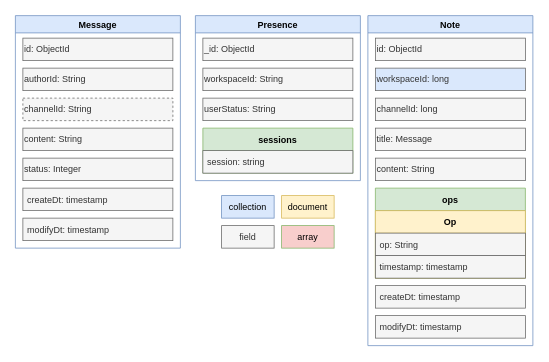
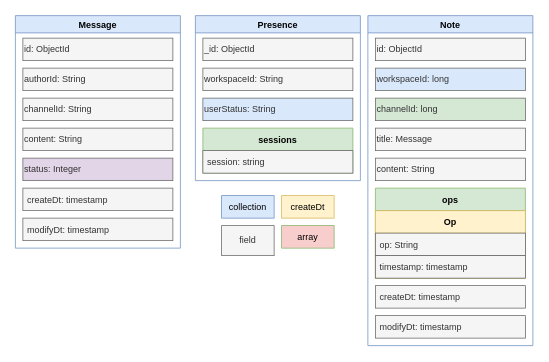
  <mxCell id="0" />
  <mxCell id="1" parent="0" />
  <mxCell id="2" value="Message" style="swimlane;shadow=0;strokeColor=#6c8ebf;fillColor=#dae8fc;" parent="1" vertex="1"><mxGeometry x="20" y="20" width="220" height="310" as="geometry" /></mxCell>
- <mxCell id="3" value="&lt;div&gt;&lt;span&gt;status: Integer&lt;/span&gt;&lt;/div&gt;" style="rounded=0;whiteSpace=wrap;html=1;shadow=0;fontSize=12;strokeColor=#666666;align=left;fillColor=#f5f5f5;fontColor=#333333;" parent="2" vertex="1"><mxGeometry x="10" y="190" width="200" height="30" as="geometry" /></mxCell>
+ <mxCell id="3" value="&lt;div&gt;&lt;span&gt;status: Integer&lt;/span&gt;&lt;/div&gt;" style="rounded=0;whiteSpace=wrap;html=1;shadow=0;fontSize=12;strokeColor=#666666;align=left;fillColor=#e1d5e7;fontColor=#333333;" parent="2" vertex="1"><mxGeometry x="10" y="190" width="200" height="30" as="geometry" /></mxCell>
  <mxCell id="4" value="&lt;div&gt;&lt;span&gt;id: ObjectId&lt;/span&gt;&lt;/div&gt;" style="rounded=0;whiteSpace=wrap;html=1;shadow=0;fontSize=12;strokeColor=#666666;align=left;fillColor=#f5f5f5;fontColor=#333333;" vertex="1" parent="2"><mxGeometry x="10" y="30" width="200" height="30" as="geometry" /></mxCell>
  <mxCell id="5" value="&lt;div&gt;&lt;span&gt;authorId: String&lt;/span&gt;&lt;/div&gt;" style="rounded=0;whiteSpace=wrap;html=1;shadow=0;fontSize=12;strokeColor=#666666;align=left;fillColor=#f5f5f5;fontColor=#333333;" vertex="1" parent="2"><mxGeometry x="10" y="70" width="200" height="30" as="geometry" /></mxCell>
- <mxCell id="6" value="&lt;div&gt;&lt;span&gt;channelId: String&lt;/span&gt;&lt;/div&gt;" style="rounded=0;whiteSpace=wrap;html=1;shadow=0;fontSize=12;strokeColor=#666666;align=left;fillColor=#f5f5f5;fontColor=#333333;dashed=1;" vertex="1" parent="2"><mxGeometry x="10" y="110" width="200" height="30" as="geometry" /></mxCell>
+ <mxCell id="6" value="&lt;div&gt;&lt;span&gt;channelId: String&lt;/span&gt;&lt;/div&gt;" style="rounded=0;whiteSpace=wrap;html=1;shadow=0;fontSize=12;strokeColor=#666666;align=left;fillColor=#f5f5f5;fontColor=#333333;" vertex="1" parent="2"><mxGeometry x="10" y="110" width="200" height="30" as="geometry" /></mxCell>
  <mxCell id="7" value="content: String" style="rounded=0;whiteSpace=wrap;html=1;shadow=0;fontSize=12;strokeColor=#666666;align=left;fillColor=#f5f5f5;fontColor=#333333;" vertex="1" parent="2"><mxGeometry x="10" y="150" width="200" height="30" as="geometry" /></mxCell>
  <mxCell id="8" value="createDt: timestamp" style="text;strokeColor=#666666;fillColor=#f5f5f5;align=left;verticalAlign=middle;spacingLeft=4;spacingRight=4;overflow=hidden;points=[[0,0.5],[1,0.5]];portConstraint=eastwest;rotatable=0;shadow=0;fontColor=#333333;" vertex="1" parent="2"><mxGeometry x="10" y="230" width="200" height="30" as="geometry" /></mxCell>
  <mxCell id="9" value="modifyDt: timestamp" style="text;strokeColor=#666666;fillColor=#f5f5f5;align=left;verticalAlign=middle;spacingLeft=4;spacingRight=4;overflow=hidden;points=[[0,0.5],[1,0.5]];portConstraint=eastwest;rotatable=0;shadow=0;fontColor=#333333;" vertex="1" parent="2"><mxGeometry x="10" y="270" width="200" height="30" as="geometry" /></mxCell>
- <mxCell id="10" value="document" style="rounded=0;whiteSpace=wrap;html=1;shadow=0;fontSize=12;strokeColor=#d6b656;align=center;fillColor=#fff2cc;" parent="1" vertex="1"><mxGeometry x="375" y="260" width="70" height="30" as="geometry" /></mxCell>
- <mxCell id="11" value="field" style="rounded=0;whiteSpace=wrap;html=1;shadow=0;fontSize=12;strokeColor=#666666;align=center;fillColor=#f5f5f5;fontColor=#333333;" parent="1" vertex="1"><mxGeometry x="295" y="300" width="70" height="30" as="geometry" /></mxCell>
+ <mxCell id="10" value="createDt" style="rounded=0;whiteSpace=wrap;html=1;shadow=0;fontSize=12;strokeColor=#d6b656;align=center;fillColor=#fff2cc;" parent="1" vertex="1"><mxGeometry x="375" y="260" width="70" height="30" as="geometry" /></mxCell>
+ <mxCell id="11" value="field" style="rounded=0;whiteSpace=wrap;html=1;shadow=0;fontSize=12;strokeColor=#666666;align=center;fillColor=#f5f5f5;fontColor=#333333;" parent="1" vertex="1"><mxGeometry x="295" y="300" width="70" height="40" as="geometry" /></mxCell>
  <mxCell id="12" value="array" style="rounded=0;whiteSpace=wrap;html=1;shadow=0;fontSize=12;strokeColor=#82b366;align=center;fillColor=#f8cecc;" parent="1" vertex="1"><mxGeometry x="375" y="300" width="70" height="30" as="geometry" /></mxCell>
  <mxCell id="13" value="collection" style="rounded=0;whiteSpace=wrap;html=1;shadow=0;fontSize=12;strokeColor=#6c8ebf;align=center;fillColor=#dae8fc;" parent="1" vertex="1"><mxGeometry x="295" y="260" width="70" height="30" as="geometry" /></mxCell>
  <mxCell id="14" value="Presence" style="swimlane;shadow=0;strokeColor=#6c8ebf;fillColor=#dae8fc;" parent="1" vertex="1"><mxGeometry x="260" y="20" width="220" height="220" as="geometry" /></mxCell>
  <mxCell id="15" value="&lt;div&gt;&lt;span&gt;_id: ObjectId&lt;/span&gt;&lt;/div&gt;" style="rounded=0;whiteSpace=wrap;html=1;shadow=0;fontSize=12;strokeColor=#666666;align=left;fillColor=#f5f5f5;fontColor=#333333;" vertex="1" parent="14"><mxGeometry x="10" y="30" width="200" height="30" as="geometry" /></mxCell>
  <mxCell id="16" value="&lt;div&gt;&lt;span&gt;workspaceId: String&lt;/span&gt;&lt;/div&gt;" style="rounded=0;whiteSpace=wrap;html=1;shadow=0;fontSize=12;strokeColor=#666666;align=left;fillColor=#f5f5f5;fontColor=#333333;" vertex="1" parent="14"><mxGeometry x="10" y="70" width="200" height="30" as="geometry" /></mxCell>
- <mxCell id="17" value="&lt;div&gt;&lt;span&gt;userStatus: String&lt;/span&gt;&lt;/div&gt;" style="rounded=0;whiteSpace=wrap;html=1;shadow=0;fontSize=12;strokeColor=#666666;align=left;fillColor=#f5f5f5;fontColor=#333333;" vertex="1" parent="14"><mxGeometry x="10" y="110" width="200" height="30" as="geometry" /></mxCell>
+ <mxCell id="17" value="&lt;div&gt;&lt;span&gt;userStatus: String&lt;/span&gt;&lt;/div&gt;" style="rounded=0;whiteSpace=wrap;html=1;shadow=0;fontSize=12;strokeColor=#666666;align=left;fillColor=#dae8fc;fontColor=#333333;" vertex="1" parent="14"><mxGeometry x="10" y="110" width="200" height="30" as="geometry" /></mxCell>
  <mxCell id="18" value="sessions" style="swimlane;fontStyle=1;childLayout=stackLayout;horizontal=1;startSize=30;horizontalStack=0;resizeParent=1;resizeParentMax=0;resizeLast=0;collapsible=1;marginBottom=0;shadow=0;strokeColor=#82b366;fillColor=#d5e8d4;" parent="14" vertex="1"><mxGeometry x="10" y="150" width="200" height="60" as="geometry" /></mxCell>
  <mxCell id="19" value="session: string" style="text;strokeColor=#666666;fillColor=#f5f5f5;align=left;verticalAlign=middle;spacingLeft=4;spacingRight=4;overflow=hidden;points=[[0,0.5],[1,0.5]];portConstraint=eastwest;rotatable=0;shadow=0;fontColor=#333333;" parent="18" vertex="1"><mxGeometry y="30" width="200" height="30" as="geometry" /></mxCell>
  <mxCell id="20" value="Note" style="swimlane;shadow=0;strokeColor=#6c8ebf;fillColor=#dae8fc;" parent="1" vertex="1"><mxGeometry x="490" y="20" width="220" height="440" as="geometry" /></mxCell>
  <mxCell id="21" value="&lt;div&gt;&lt;span&gt;id: ObjectId&lt;/span&gt;&lt;/div&gt;" style="rounded=0;whiteSpace=wrap;html=1;shadow=0;fontSize=12;strokeColor=#666666;align=left;fillColor=#f5f5f5;fontColor=#333333;" parent="20" vertex="1"><mxGeometry x="10" y="30" width="200" height="30" as="geometry" /></mxCell>
  <mxCell id="22" value="&lt;div&gt;&lt;span&gt;workspaceId: long&lt;/span&gt;&lt;/div&gt;" style="rounded=0;whiteSpace=wrap;html=1;shadow=0;fontSize=12;strokeColor=#666666;align=left;fillColor=#dae8fc;fontColor=#333333;" parent="20" vertex="1"><mxGeometry x="10" y="70" width="200" height="30" as="geometry" /></mxCell>
- <mxCell id="23" value="&lt;div&gt;&lt;span&gt;channelId: long&lt;/span&gt;&lt;/div&gt;" style="rounded=0;whiteSpace=wrap;html=1;shadow=0;fontSize=12;strokeColor=#666666;align=left;fillColor=#f5f5f5;fontColor=#333333;" parent="20" vertex="1"><mxGeometry x="10" y="110" width="200" height="30" as="geometry" /></mxCell>
+ <mxCell id="23" value="&lt;div&gt;&lt;span&gt;channelId: long&lt;/span&gt;&lt;/div&gt;" style="rounded=0;whiteSpace=wrap;html=1;shadow=0;fontSize=12;strokeColor=#666666;align=left;fillColor=#d5e8d4;fontColor=#333333;" parent="20" vertex="1"><mxGeometry x="10" y="110" width="200" height="30" as="geometry" /></mxCell>
  <mxCell id="24" value="&lt;div&gt;&lt;span&gt;title: Message&lt;/span&gt;&lt;/div&gt;" style="rounded=0;whiteSpace=wrap;html=1;shadow=0;fontSize=12;strokeColor=#666666;align=left;fillColor=#f5f5f5;fontColor=#333333;" vertex="1" parent="20"><mxGeometry x="10" y="150" width="200" height="30" as="geometry" /></mxCell>
  <mxCell id="25" value="&lt;div&gt;&lt;span&gt;content: String&lt;/span&gt;&lt;/div&gt;" style="rounded=0;whiteSpace=wrap;html=1;shadow=0;fontSize=12;strokeColor=#666666;align=left;fillColor=#f5f5f5;fontColor=#333333;" vertex="1" parent="20"><mxGeometry x="10" y="190" width="200" height="30" as="geometry" /></mxCell>
  <mxCell id="26" value="ops" style="swimlane;fontStyle=1;childLayout=stackLayout;horizontal=1;startSize=30;horizontalStack=0;resizeParent=1;resizeParentMax=0;resizeLast=0;collapsible=1;marginBottom=0;shadow=0;strokeColor=#82b366;fillColor=#d5e8d4;" vertex="1" parent="20"><mxGeometry x="10" y="230" width="200" height="120" as="geometry" /></mxCell>
  <mxCell id="27" value="Op" style="swimlane;fontStyle=1;childLayout=stackLayout;horizontal=1;startSize=30;horizontalStack=0;resizeParent=1;resizeParentMax=0;resizeLast=0;collapsible=1;marginBottom=0;shadow=0;strokeColor=#d6b656;fillColor=#fff2cc;" vertex="1" parent="26"><mxGeometry y="30" width="200" height="90" as="geometry" /></mxCell>
  <mxCell id="28" value="op: String" style="text;strokeColor=#666666;fillColor=#f5f5f5;align=left;verticalAlign=middle;spacingLeft=4;spacingRight=4;overflow=hidden;points=[[0,0.5],[1,0.5]];portConstraint=eastwest;rotatable=0;shadow=0;fontColor=#333333;" vertex="1" parent="27"><mxGeometry y="30" width="200" height="30" as="geometry" /></mxCell>
  <mxCell id="29" value="timestamp: timestamp" style="text;strokeColor=#666666;fillColor=#f5f5f5;align=left;verticalAlign=middle;spacingLeft=4;spacingRight=4;overflow=hidden;points=[[0,0.5],[1,0.5]];portConstraint=eastwest;rotatable=0;shadow=0;fontColor=#333333;" vertex="1" parent="27"><mxGeometry y="60" width="200" height="30" as="geometry" /></mxCell>
  <mxCell id="30" value="createDt: timestamp" style="text;strokeColor=#666666;fillColor=#f5f5f5;align=left;verticalAlign=middle;spacingLeft=4;spacingRight=4;overflow=hidden;points=[[0,0.5],[1,0.5]];portConstraint=eastwest;rotatable=0;shadow=0;fontColor=#333333;" parent="20" vertex="1"><mxGeometry x="10" y="360" width="200" height="30" as="geometry" /></mxCell>
  <mxCell id="31" value="modifyDt: timestamp" style="text;strokeColor=#666666;fillColor=#f5f5f5;align=left;verticalAlign=middle;spacingLeft=4;spacingRight=4;overflow=hidden;points=[[0,0.5],[1,0.5]];portConstraint=eastwest;rotatable=0;shadow=0;fontColor=#333333;" parent="20" vertex="1"><mxGeometry x="10" y="400" width="200" height="30" as="geometry" /></mxCell>
